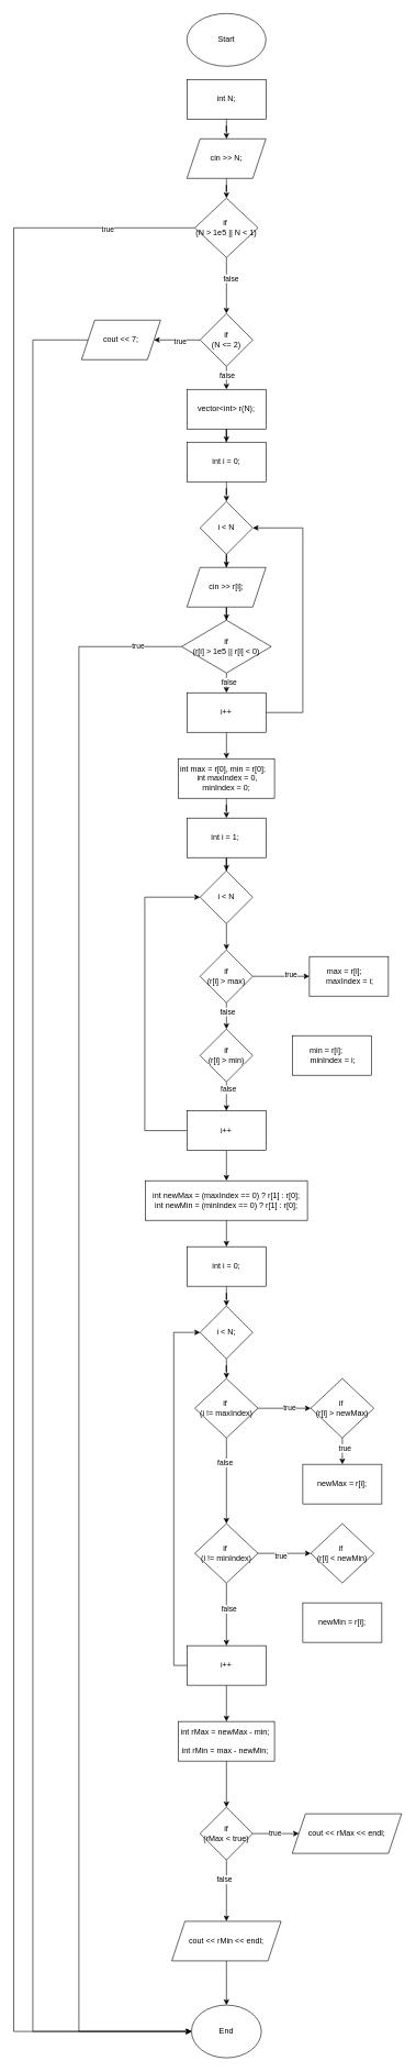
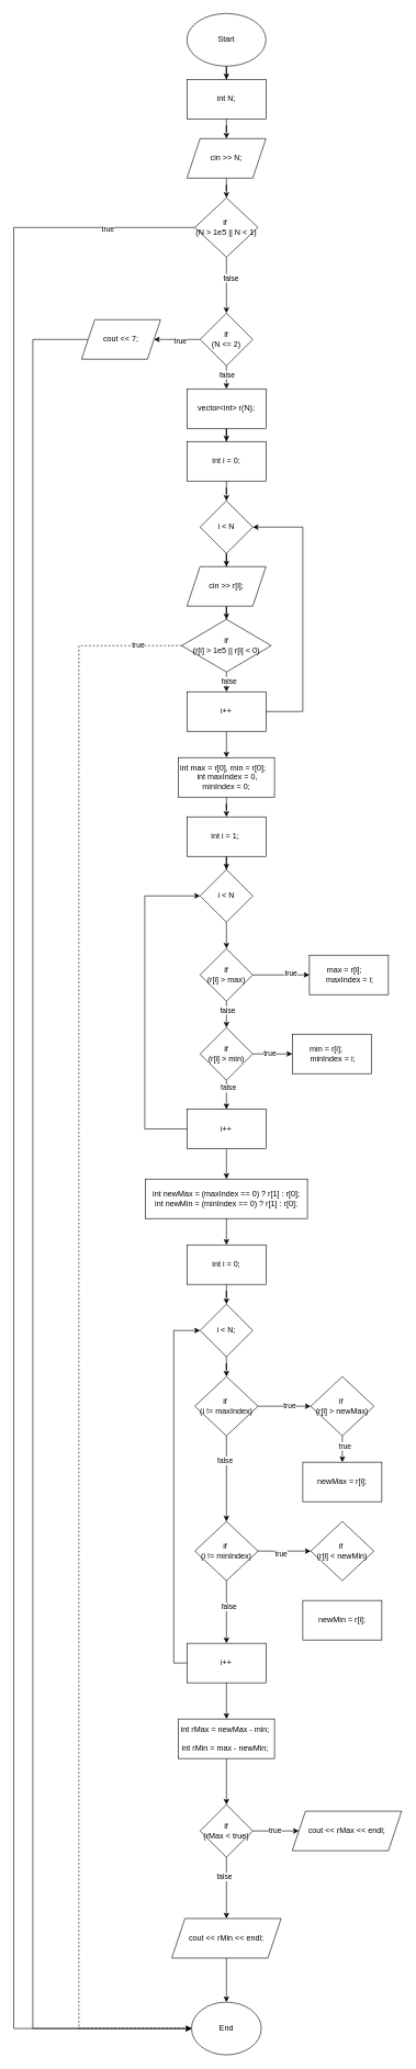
  <mxCell id="0" />
  <mxCell id="1" parent="0" />
+ <mxCell id="2" value="" style="edgeStyle=orthogonalEdgeStyle;rounded=0;orthogonalLoop=1;jettySize=auto;html=1;" edge="1" parent="1" source="3" target="5"><mxGeometry relative="1" as="geometry" /></mxCell>
  <mxCell id="3" value="Start" style="ellipse;whiteSpace=wrap;html=1;" vertex="1" parent="1"><mxGeometry x="283" y="20" width="120" height="80" as="geometry" /></mxCell>
  <mxCell id="4" value="" style="edgeStyle=orthogonalEdgeStyle;rounded=0;orthogonalLoop=1;jettySize=auto;html=1;" edge="1" parent="1" source="5" target="7"><mxGeometry relative="1" as="geometry" /></mxCell>
  <mxCell id="5" value="int N;" style="whiteSpace=wrap;html=1;" vertex="1" parent="1"><mxGeometry x="283" y="120" width="120" height="60" as="geometry" /></mxCell>
  <mxCell id="6" value="" style="edgeStyle=orthogonalEdgeStyle;rounded=0;orthogonalLoop=1;jettySize=auto;html=1;" edge="1" parent="1" source="7" target="12"><mxGeometry relative="1" as="geometry" /></mxCell>
  <mxCell id="7" value="cin &amp;gt;&amp;gt; N;" style="shape=parallelogram;perimeter=parallelogramPerimeter;whiteSpace=wrap;html=1;fixedSize=1;" vertex="1" parent="1"><mxGeometry x="283" y="210" width="120" height="60" as="geometry" /></mxCell>
  <mxCell id="8" value="" style="edgeStyle=orthogonalEdgeStyle;rounded=0;orthogonalLoop=1;jettySize=auto;html=1;" edge="1" parent="1" source="12" target="17"><mxGeometry relative="1" as="geometry" /></mxCell>
  <mxCell id="9" value="false" style="edgeLabel;html=1;align=center;verticalAlign=middle;resizable=0;points=[];" vertex="1" connectable="0" parent="8"><mxGeometry x="-0.267" y="6" relative="1" as="geometry"><mxPoint as="offset" /></mxGeometry></mxCell>
  <mxCell id="10" style="edgeStyle=orthogonalEdgeStyle;rounded=0;orthogonalLoop=1;jettySize=auto;html=1;entryX=0;entryY=0.5;entryDx=0;entryDy=0;" edge="1" parent="1" source="12" target="92"><mxGeometry relative="1" as="geometry"><mxPoint x="19" y="3080" as="targetPoint" /><Array as="points"><mxPoint x="20" y="345" /><mxPoint x="20" y="3080" /></Array></mxGeometry></mxCell>
  <mxCell id="11" value="true" style="edgeLabel;html=1;align=center;verticalAlign=middle;resizable=0;points=[];" vertex="1" connectable="0" parent="10"><mxGeometry x="-0.919" y="2" relative="1" as="geometry"><mxPoint as="offset" /></mxGeometry></mxCell>
  <mxCell id="12" value="if&amp;nbsp;&lt;div&gt;(N &amp;gt; 1e5 || N &amp;lt; 1)&lt;/div&gt;" style="rhombus;whiteSpace=wrap;html=1;" vertex="1" parent="1"><mxGeometry x="295" y="300" width="96" height="90" as="geometry" /></mxCell>
  <mxCell id="13" value="" style="edgeStyle=orthogonalEdgeStyle;rounded=0;orthogonalLoop=1;jettySize=auto;html=1;" edge="1" parent="1" source="17" target="19"><mxGeometry relative="1" as="geometry" /></mxCell>
  <mxCell id="14" value="true" style="edgeLabel;html=1;align=center;verticalAlign=middle;resizable=0;points=[];" vertex="1" connectable="0" parent="13"><mxGeometry x="-0.114" y="2" relative="1" as="geometry"><mxPoint as="offset" /></mxGeometry></mxCell>
  <mxCell id="15" value="" style="edgeStyle=orthogonalEdgeStyle;rounded=0;orthogonalLoop=1;jettySize=auto;html=1;" edge="1" parent="1" source="17" target="21"><mxGeometry relative="1" as="geometry" /></mxCell>
  <mxCell id="16" value="false" style="edgeLabel;html=1;align=center;verticalAlign=middle;resizable=0;points=[];" vertex="1" connectable="0" parent="15"><mxGeometry x="-0.409" relative="1" as="geometry"><mxPoint as="offset" /></mxGeometry></mxCell>
  <mxCell id="17" value="if&lt;div&gt;(N &amp;lt;= 2)&lt;/div&gt;" style="rhombus;whiteSpace=wrap;html=1;" vertex="1" parent="1"><mxGeometry x="303" y="475" width="80" height="80" as="geometry" /></mxCell>
  <mxCell id="18" style="edgeStyle=orthogonalEdgeStyle;rounded=0;orthogonalLoop=1;jettySize=auto;html=1;entryX=0;entryY=0.5;entryDx=0;entryDy=0;" edge="1" parent="1" source="19" target="92"><mxGeometry relative="1" as="geometry"><Array as="points"><mxPoint x="49" y="515" /><mxPoint x="49" y="3080" /></Array></mxGeometry></mxCell>
  <mxCell id="19" value="cout &amp;lt;&amp;lt; 7;" style="shape=parallelogram;perimeter=parallelogramPerimeter;whiteSpace=wrap;html=1;fixedSize=1;" vertex="1" parent="1"><mxGeometry x="123" y="485" width="120" height="60" as="geometry" /></mxCell>
  <mxCell id="20" value="" style="edgeStyle=orthogonalEdgeStyle;rounded=0;orthogonalLoop=1;jettySize=auto;html=1;" edge="1" parent="1" source="21" target="23"><mxGeometry relative="1" as="geometry" /></mxCell>
  <mxCell id="21" value="vector&amp;lt;int&amp;gt; r(N);" style="whiteSpace=wrap;html=1;" vertex="1" parent="1"><mxGeometry x="283" y="590" width="120" height="60" as="geometry" /></mxCell>
  <mxCell id="22" value="" style="edgeStyle=orthogonalEdgeStyle;rounded=0;orthogonalLoop=1;jettySize=auto;html=1;" edge="1" parent="1" source="23" target="25"><mxGeometry relative="1" as="geometry" /></mxCell>
  <mxCell id="23" value="int i = 0;" style="whiteSpace=wrap;html=1;" vertex="1" parent="1"><mxGeometry x="283" y="670" width="120" height="60" as="geometry" /></mxCell>
  <mxCell id="24" value="" style="edgeStyle=orthogonalEdgeStyle;rounded=0;orthogonalLoop=1;jettySize=auto;html=1;" edge="1" parent="1" source="25" target="27"><mxGeometry relative="1" as="geometry" /></mxCell>
  <mxCell id="25" value="i &amp;lt; N" style="rhombus;whiteSpace=wrap;html=1;" vertex="1" parent="1"><mxGeometry x="303" y="760" width="80" height="80" as="geometry" /></mxCell>
  <mxCell id="26" value="" style="edgeStyle=orthogonalEdgeStyle;rounded=0;orthogonalLoop=1;jettySize=auto;html=1;" edge="1" parent="1" source="27" target="32"><mxGeometry relative="1" as="geometry" /></mxCell>
  <mxCell id="27" value="cin &amp;gt;&amp;gt; r[i];" style="shape=parallelogram;perimeter=parallelogramPerimeter;whiteSpace=wrap;html=1;fixedSize=1;" vertex="1" parent="1"><mxGeometry x="283" y="860" width="120" height="60" as="geometry" /></mxCell>
- <mxCell id="28" style="edgeStyle=orthogonalEdgeStyle;rounded=0;orthogonalLoop=1;jettySize=auto;html=1;entryX=0;entryY=0.5;entryDx=0;entryDy=0;" edge="1" parent="1" source="32" target="92"><mxGeometry relative="1" as="geometry"><mxPoint x="79" y="980" as="targetPoint" /><Array as="points"><mxPoint x="119" y="980" /><mxPoint x="119" y="3080" /></Array></mxGeometry></mxCell>
+ <mxCell id="28" style="edgeStyle=orthogonalEdgeStyle;rounded=0;orthogonalLoop=1;jettySize=auto;html=1;entryX=0;entryY=0.5;entryDx=0;entryDy=0;dashed=1;" edge="1" parent="1" source="32" target="92"><mxGeometry relative="1" as="geometry"><mxPoint x="79" y="980" as="targetPoint" /><Array as="points"><mxPoint x="119" y="980" /><mxPoint x="119" y="3080" /></Array></mxGeometry></mxCell>
  <mxCell id="29" value="true" style="edgeLabel;html=1;align=center;verticalAlign=middle;resizable=0;points=[];" vertex="1" connectable="0" parent="28"><mxGeometry x="-0.945" y="-2" relative="1" as="geometry"><mxPoint as="offset" /></mxGeometry></mxCell>
  <mxCell id="30" value="" style="edgeStyle=orthogonalEdgeStyle;rounded=0;orthogonalLoop=1;jettySize=auto;html=1;" edge="1" parent="1" source="32" target="37"><mxGeometry relative="1" as="geometry" /></mxCell>
  <mxCell id="31" value="false" style="edgeLabel;html=1;align=center;verticalAlign=middle;resizable=0;points=[];" vertex="1" connectable="0" parent="30"><mxGeometry x="0.097" y="-3" relative="1" as="geometry"><mxPoint as="offset" /></mxGeometry></mxCell>
  <mxCell id="32" value="if&lt;div&gt;(r[i] &amp;gt; 1e5 || r[i] &amp;lt; 0)&lt;/div&gt;" style="rhombus;whiteSpace=wrap;html=1;" vertex="1" parent="1"><mxGeometry x="275" y="940" width="136" height="80" as="geometry" /></mxCell>
  <mxCell id="33" value="" style="edgeStyle=orthogonalEdgeStyle;rounded=0;orthogonalLoop=1;jettySize=auto;html=1;" edge="1" parent="1" source="34" target="39"><mxGeometry relative="1" as="geometry" /></mxCell>
  <mxCell id="34" value="int max = r[0], min = r[0];&amp;nbsp; &amp;nbsp; &amp;nbsp;int maxIndex = 0, minIndex = 0;" style="whiteSpace=wrap;html=1;" vertex="1" parent="1"><mxGeometry x="270" y="1150" width="146" height="60" as="geometry" /></mxCell>
  <mxCell id="35" style="edgeStyle=orthogonalEdgeStyle;rounded=0;orthogonalLoop=1;jettySize=auto;html=1;entryX=1;entryY=0.5;entryDx=0;entryDy=0;" edge="1" parent="1" source="37" target="25"><mxGeometry relative="1" as="geometry"><Array as="points"><mxPoint x="459" y="1080" /><mxPoint x="459" y="800" /></Array></mxGeometry></mxCell>
  <mxCell id="36" value="" style="edgeStyle=orthogonalEdgeStyle;rounded=0;orthogonalLoop=1;jettySize=auto;html=1;" edge="1" parent="1" source="37" target="34"><mxGeometry relative="1" as="geometry" /></mxCell>
  <mxCell id="37" value="i++" style="whiteSpace=wrap;html=1;" vertex="1" parent="1"><mxGeometry x="283" y="1050" width="120" height="60" as="geometry" /></mxCell>
  <mxCell id="38" value="" style="edgeStyle=orthogonalEdgeStyle;rounded=0;orthogonalLoop=1;jettySize=auto;html=1;" edge="1" parent="1" source="39" target="41"><mxGeometry relative="1" as="geometry" /></mxCell>
  <mxCell id="39" value="int i = 1;&amp;nbsp;" style="whiteSpace=wrap;html=1;" vertex="1" parent="1"><mxGeometry x="283" y="1240" width="120" height="60" as="geometry" /></mxCell>
  <mxCell id="40" value="" style="edgeStyle=orthogonalEdgeStyle;rounded=0;orthogonalLoop=1;jettySize=auto;html=1;" edge="1" parent="1" source="41" target="46"><mxGeometry relative="1" as="geometry" /></mxCell>
  <mxCell id="41" value="i &amp;lt; N" style="rhombus;whiteSpace=wrap;html=1;" vertex="1" parent="1"><mxGeometry x="303" y="1320" width="80" height="80" as="geometry" /></mxCell>
  <mxCell id="42" value="" style="edgeStyle=orthogonalEdgeStyle;rounded=0;orthogonalLoop=1;jettySize=auto;html=1;" edge="1" parent="1" source="46" target="47"><mxGeometry relative="1" as="geometry" /></mxCell>
  <mxCell id="43" value="true" style="edgeLabel;html=1;align=center;verticalAlign=middle;resizable=0;points=[];" vertex="1" connectable="0" parent="42"><mxGeometry x="0.32" y="4" relative="1" as="geometry"><mxPoint as="offset" /></mxGeometry></mxCell>
  <mxCell id="44" value="" style="edgeStyle=orthogonalEdgeStyle;rounded=0;orthogonalLoop=1;jettySize=auto;html=1;" edge="1" parent="1" source="46" target="52"><mxGeometry relative="1" as="geometry" /></mxCell>
  <mxCell id="45" value="false" style="edgeLabel;html=1;align=center;verticalAlign=middle;resizable=0;points=[];" vertex="1" connectable="0" parent="44"><mxGeometry x="-0.375" y="1" relative="1" as="geometry"><mxPoint as="offset" /></mxGeometry></mxCell>
  <mxCell id="46" value="if&lt;div&gt;(r[i] &amp;gt; max)&lt;/div&gt;" style="rhombus;whiteSpace=wrap;html=1;" vertex="1" parent="1"><mxGeometry x="303" y="1440" width="80" height="80" as="geometry" /></mxCell>
  <mxCell id="47" value="&amp;nbsp;max = r[i];&amp;nbsp; &amp;nbsp; &amp;nbsp; &amp;nbsp;maxIndex = i;" style="whiteSpace=wrap;html=1;" vertex="1" parent="1"><mxGeometry x="469" y="1450" width="120" height="60" as="geometry" /></mxCell>
+ <mxCell id="48" value="" style="edgeStyle=orthogonalEdgeStyle;rounded=0;orthogonalLoop=1;jettySize=auto;html=1;" edge="1" parent="1" source="52" target="53"><mxGeometry relative="1" as="geometry" /></mxCell>
+ <mxCell id="49" value="true" style="edgeLabel;html=1;align=center;verticalAlign=middle;resizable=0;points=[];" vertex="1" connectable="0" parent="48"><mxGeometry x="-0.167" y="2" relative="1" as="geometry"><mxPoint as="offset" /></mxGeometry></mxCell>
  <mxCell id="50" value="" style="edgeStyle=orthogonalEdgeStyle;rounded=0;orthogonalLoop=1;jettySize=auto;html=1;" edge="1" parent="1" source="52" target="56"><mxGeometry relative="1" as="geometry" /></mxCell>
  <mxCell id="51" value="false" style="edgeLabel;html=1;align=center;verticalAlign=middle;resizable=0;points=[];" vertex="1" connectable="0" parent="50"><mxGeometry x="-0.489" y="2" relative="1" as="geometry"><mxPoint as="offset" /></mxGeometry></mxCell>
  <mxCell id="52" value="&lt;br&gt;&lt;span style=&quot;color: rgb(0, 0, 0); font-family: Helvetica; font-size: 12px; font-style: normal; font-variant-ligatures: normal; font-variant-caps: normal; font-weight: 400; letter-spacing: normal; orphans: 2; text-align: center; text-indent: 0px; text-transform: none; widows: 2; word-spacing: 0px; -webkit-text-stroke-width: 0px; white-space: normal; background-color: rgb(251, 251, 251); text-decoration-thickness: initial; text-decoration-style: initial; text-decoration-color: initial; display: inline !important; float: none;&quot;&gt;if&lt;/span&gt;&lt;div style=&quot;forced-color-adjust: none; color: rgb(0, 0, 0); font-family: Helvetica; font-size: 12px; font-style: normal; font-variant-ligatures: normal; font-variant-caps: normal; font-weight: 400; letter-spacing: normal; orphans: 2; text-align: center; text-indent: 0px; text-transform: none; widows: 2; word-spacing: 0px; -webkit-text-stroke-width: 0px; white-space: normal; background-color: rgb(251, 251, 251); text-decoration-thickness: initial; text-decoration-style: initial; text-decoration-color: initial;&quot;&gt;(r[i] &amp;gt; min)&lt;/div&gt;&lt;div&gt;&lt;br/&gt;&lt;/div&gt;" style="rhombus;whiteSpace=wrap;html=1;" vertex="1" parent="1"><mxGeometry x="303" y="1560" width="80" height="80" as="geometry" /></mxCell>
  <mxCell id="53" value="min = r[i];&amp;nbsp; &amp;nbsp; &amp;nbsp; &amp;nbsp;minIndex = i;" style="whiteSpace=wrap;html=1;" vertex="1" parent="1"><mxGeometry x="443" y="1570" width="120" height="60" as="geometry" /></mxCell>
  <mxCell id="54" style="edgeStyle=orthogonalEdgeStyle;rounded=0;orthogonalLoop=1;jettySize=auto;html=1;entryX=0;entryY=0.5;entryDx=0;entryDy=0;" edge="1" parent="1" source="56" target="41"><mxGeometry relative="1" as="geometry"><Array as="points"><mxPoint x="219" y="1714" /><mxPoint x="219" y="1360" /></Array></mxGeometry></mxCell>
  <mxCell id="55" value="" style="edgeStyle=orthogonalEdgeStyle;rounded=0;orthogonalLoop=1;jettySize=auto;html=1;" edge="1" parent="1" source="56" target="58"><mxGeometry relative="1" as="geometry" /></mxCell>
  <mxCell id="56" value="i++" style="whiteSpace=wrap;html=1;" vertex="1" parent="1"><mxGeometry x="283" y="1684" width="120" height="60" as="geometry" /></mxCell>
  <mxCell id="57" value="" style="edgeStyle=orthogonalEdgeStyle;rounded=0;orthogonalLoop=1;jettySize=auto;html=1;" edge="1" parent="1" source="58" target="60"><mxGeometry relative="1" as="geometry" /></mxCell>
  <mxCell id="58" value="int newMax = (maxIndex == 0) ? r[1] : r[0];&lt;div&gt;&lt;span style=&quot;background-color: initial;&quot;&gt;int newMin = (minIndex == 0) ? r[1] : r[0];&lt;/span&gt;&lt;/div&gt;" style="whiteSpace=wrap;html=1;" vertex="1" parent="1"><mxGeometry x="220" y="1790" width="246" height="60" as="geometry" /></mxCell>
  <mxCell id="59" value="" style="edgeStyle=orthogonalEdgeStyle;rounded=0;orthogonalLoop=1;jettySize=auto;html=1;" edge="1" parent="1" source="60" target="62"><mxGeometry relative="1" as="geometry" /></mxCell>
  <mxCell id="60" value="int i = 0;" style="whiteSpace=wrap;html=1;" vertex="1" parent="1"><mxGeometry x="283" y="1890" width="120" height="60" as="geometry" /></mxCell>
  <mxCell id="61" value="" style="edgeStyle=orthogonalEdgeStyle;rounded=0;orthogonalLoop=1;jettySize=auto;html=1;" edge="1" parent="1" source="62" target="67"><mxGeometry relative="1" as="geometry" /></mxCell>
  <mxCell id="62" value="i &amp;lt; N;" style="rhombus;whiteSpace=wrap;html=1;" vertex="1" parent="1"><mxGeometry x="303" y="1980" width="80" height="80" as="geometry" /></mxCell>
  <mxCell id="63" value="" style="edgeStyle=orthogonalEdgeStyle;rounded=0;orthogonalLoop=1;jettySize=auto;html=1;" edge="1" parent="1" source="67" target="70"><mxGeometry relative="1" as="geometry" /></mxCell>
  <mxCell id="64" value="true" style="edgeLabel;html=1;align=center;verticalAlign=middle;resizable=0;points=[];" vertex="1" connectable="0" parent="63"><mxGeometry x="0.175" y="1" relative="1" as="geometry"><mxPoint as="offset" /></mxGeometry></mxCell>
  <mxCell id="65" value="" style="edgeStyle=orthogonalEdgeStyle;rounded=0;orthogonalLoop=1;jettySize=auto;html=1;" edge="1" parent="1" source="67" target="76"><mxGeometry relative="1" as="geometry" /></mxCell>
  <mxCell id="66" value="false" style="edgeLabel;html=1;align=center;verticalAlign=middle;resizable=0;points=[];" vertex="1" connectable="0" parent="65"><mxGeometry x="-0.425" y="-3" relative="1" as="geometry"><mxPoint as="offset" /></mxGeometry></mxCell>
  <mxCell id="67" value="if&amp;nbsp;&lt;div&gt;(i != maxIndex)&lt;/div&gt;" style="rhombus;whiteSpace=wrap;html=1;" vertex="1" parent="1"><mxGeometry x="295" y="2090" width="96" height="90" as="geometry" /></mxCell>
  <mxCell id="68" value="" style="edgeStyle=orthogonalEdgeStyle;rounded=0;orthogonalLoop=1;jettySize=auto;html=1;" edge="1" parent="1" source="70" target="71"><mxGeometry relative="1" as="geometry" /></mxCell>
  <mxCell id="69" value="true" style="edgeLabel;html=1;align=center;verticalAlign=middle;resizable=0;points=[];" vertex="1" connectable="0" parent="68"><mxGeometry x="-0.25" y="3" relative="1" as="geometry"><mxPoint as="offset" /></mxGeometry></mxCell>
  <mxCell id="70" value="if&amp;nbsp;&lt;div&gt;(r[i] &amp;gt; newMax)&lt;/div&gt;" style="rhombus;whiteSpace=wrap;html=1;" vertex="1" parent="1"><mxGeometry x="471" y="2090" width="96" height="90" as="geometry" /></mxCell>
  <mxCell id="71" value="newMax = r[i];" style="whiteSpace=wrap;html=1;" vertex="1" parent="1"><mxGeometry x="459" y="2220" width="120" height="60" as="geometry" /></mxCell>
  <mxCell id="72" value="" style="edgeStyle=orthogonalEdgeStyle;rounded=0;orthogonalLoop=1;jettySize=auto;html=1;" edge="1" parent="1" source="76" target="77"><mxGeometry relative="1" as="geometry" /></mxCell>
  <mxCell id="73" value="true" style="edgeLabel;html=1;align=center;verticalAlign=middle;resizable=0;points=[];" vertex="1" connectable="0" parent="72"><mxGeometry x="-0.15" y="-4" relative="1" as="geometry"><mxPoint as="offset" /></mxGeometry></mxCell>
  <mxCell id="74" value="" style="edgeStyle=orthogonalEdgeStyle;rounded=0;orthogonalLoop=1;jettySize=auto;html=1;" edge="1" parent="1" source="76" target="81"><mxGeometry relative="1" as="geometry" /></mxCell>
  <mxCell id="75" value="false" style="edgeLabel;html=1;align=center;verticalAlign=middle;resizable=0;points=[];" vertex="1" connectable="0" parent="74"><mxGeometry x="-0.179" y="3" relative="1" as="geometry"><mxPoint as="offset" /></mxGeometry></mxCell>
  <mxCell id="76" value="if&amp;nbsp;&lt;div&gt;(i != minIndex)&lt;/div&gt;" style="rhombus;whiteSpace=wrap;html=1;" vertex="1" parent="1"><mxGeometry x="295" y="2310" width="96" height="90" as="geometry" /></mxCell>
  <mxCell id="77" value="if&amp;nbsp;&lt;div&gt;(r[i] &amp;lt; newMin)&lt;/div&gt;" style="rhombus;whiteSpace=wrap;html=1;" vertex="1" parent="1"><mxGeometry x="471" y="2310" width="96" height="90" as="geometry" /></mxCell>
  <mxCell id="78" value="newMin = r[i];" style="whiteSpace=wrap;html=1;" vertex="1" parent="1"><mxGeometry x="459" y="2430" width="120" height="60" as="geometry" /></mxCell>
  <mxCell id="79" style="edgeStyle=orthogonalEdgeStyle;rounded=0;orthogonalLoop=1;jettySize=auto;html=1;entryX=0;entryY=0.5;entryDx=0;entryDy=0;" edge="1" parent="1" source="81" target="62"><mxGeometry relative="1" as="geometry"><Array as="points"><mxPoint x="263" y="2525" /><mxPoint x="263" y="2020" /></Array></mxGeometry></mxCell>
  <mxCell id="80" value="" style="edgeStyle=orthogonalEdgeStyle;rounded=0;orthogonalLoop=1;jettySize=auto;html=1;" edge="1" parent="1" source="81" target="83"><mxGeometry relative="1" as="geometry" /></mxCell>
  <mxCell id="81" value="i++" style="whiteSpace=wrap;html=1;" vertex="1" parent="1"><mxGeometry x="283" y="2495" width="120" height="60" as="geometry" /></mxCell>
  <mxCell id="82" value="" style="edgeStyle=orthogonalEdgeStyle;rounded=0;orthogonalLoop=1;jettySize=auto;html=1;" edge="1" parent="1" source="83" target="88"><mxGeometry relative="1" as="geometry" /></mxCell>
  <mxCell id="83" value="int rMax = newMax - min;&amp;nbsp; &amp;nbsp; &amp;nbsp;&amp;nbsp;&lt;div&gt;int rMin = max - newMin;&amp;nbsp;&lt;/div&gt;" style="whiteSpace=wrap;html=1;" vertex="1" parent="1"><mxGeometry x="270" y="2610" width="146" height="60" as="geometry" /></mxCell>
  <mxCell id="84" value="" style="edgeStyle=orthogonalEdgeStyle;rounded=0;orthogonalLoop=1;jettySize=auto;html=1;" edge="1" parent="1" source="88" target="89"><mxGeometry relative="1" as="geometry" /></mxCell>
  <mxCell id="85" value="true" style="edgeLabel;html=1;align=center;verticalAlign=middle;resizable=0;points=[];" vertex="1" connectable="0" parent="84"><mxGeometry x="-0.057" y="2" relative="1" as="geometry"><mxPoint as="offset" /></mxGeometry></mxCell>
  <mxCell id="86" value="" style="edgeStyle=orthogonalEdgeStyle;rounded=0;orthogonalLoop=1;jettySize=auto;html=1;" edge="1" parent="1" source="88" target="91"><mxGeometry relative="1" as="geometry" /></mxCell>
  <mxCell id="87" value="false" style="edgeLabel;html=1;align=center;verticalAlign=middle;resizable=0;points=[];" vertex="1" connectable="0" parent="86"><mxGeometry x="-0.376" y="-4" relative="1" as="geometry"><mxPoint as="offset" /></mxGeometry></mxCell>
  <mxCell id="88" value="if&lt;div&gt;(rMax &amp;lt; true)&lt;/div&gt;" style="rhombus;whiteSpace=wrap;html=1;" vertex="1" parent="1"><mxGeometry x="303" y="2740" width="80" height="80" as="geometry" /></mxCell>
  <mxCell id="89" value="cout &amp;lt;&amp;lt; rMax &amp;lt;&amp;lt; endl;" style="shape=parallelogram;perimeter=parallelogramPerimeter;whiteSpace=wrap;html=1;fixedSize=1;" vertex="1" parent="1"><mxGeometry x="443" y="2750" width="166" height="60" as="geometry" /></mxCell>
  <mxCell id="90" value="" style="edgeStyle=orthogonalEdgeStyle;rounded=0;orthogonalLoop=1;jettySize=auto;html=1;" edge="1" parent="1" source="91" target="92"><mxGeometry relative="1" as="geometry" /></mxCell>
  <mxCell id="91" value="cout &amp;lt;&amp;lt; rMin &amp;lt;&amp;lt; endl;" style="shape=parallelogram;perimeter=parallelogramPerimeter;whiteSpace=wrap;html=1;fixedSize=1;" vertex="1" parent="1"><mxGeometry x="260" y="2913" width="166" height="60" as="geometry" /></mxCell>
  <mxCell id="92" value="End" style="ellipse;whiteSpace=wrap;html=1;" vertex="1" parent="1"><mxGeometry x="290" y="3040" width="106" height="80" as="geometry" /></mxCell>
